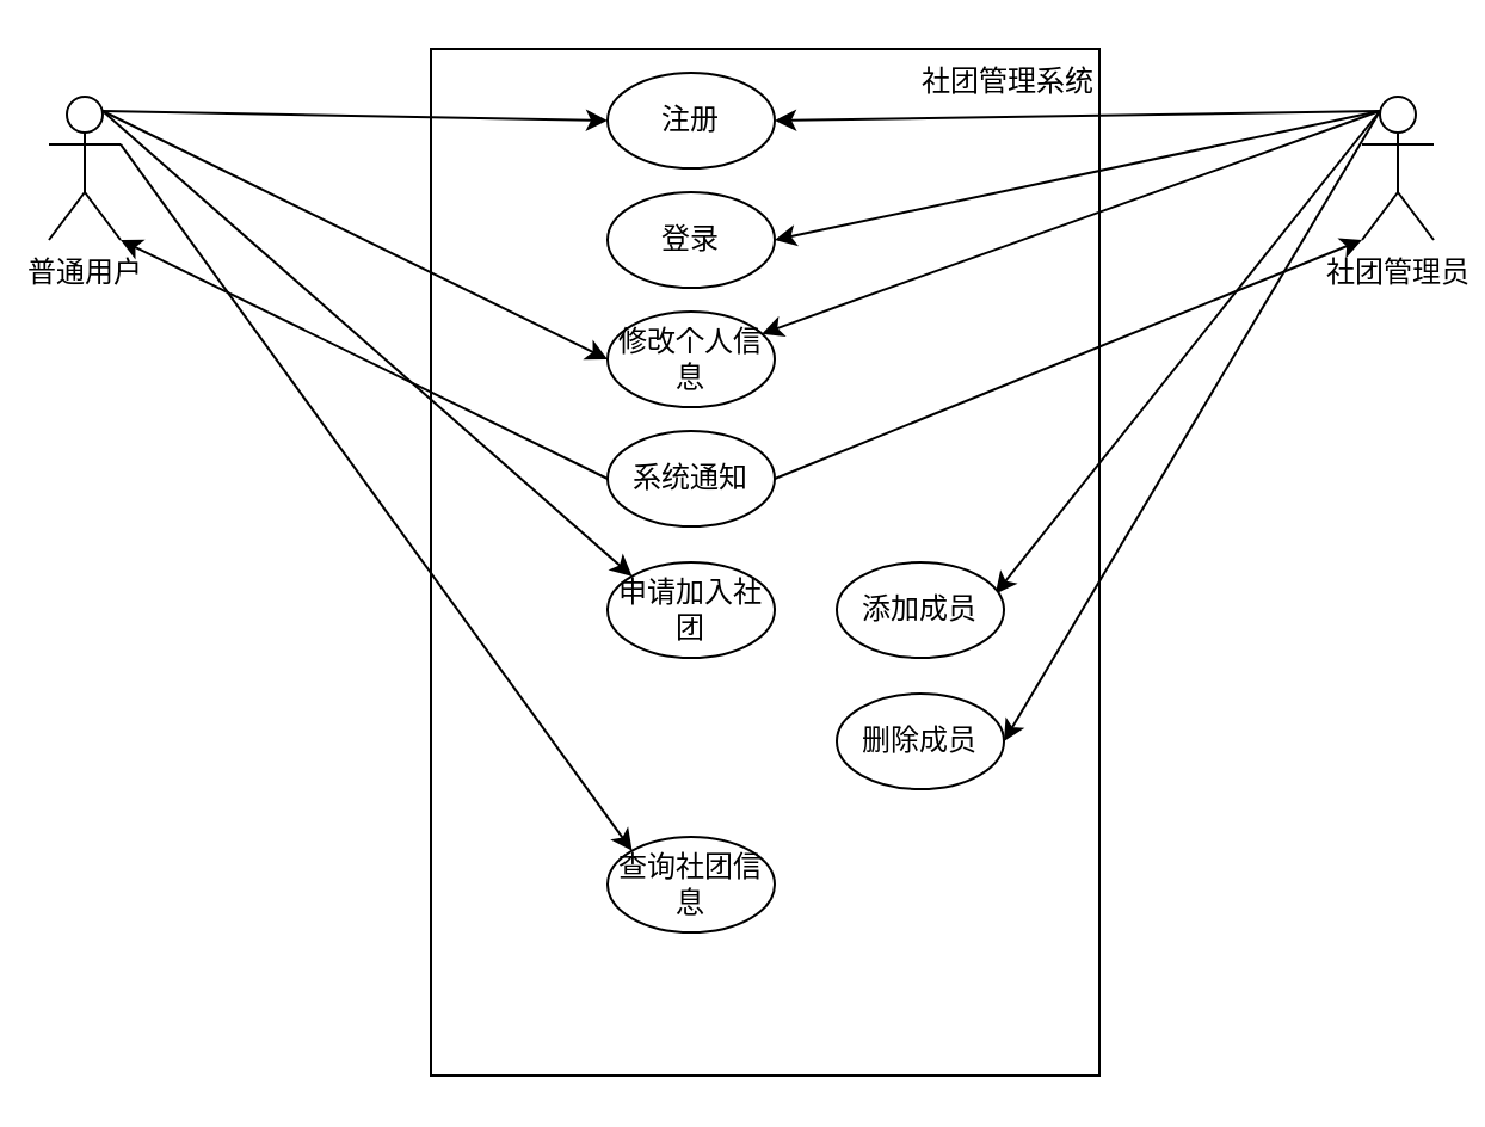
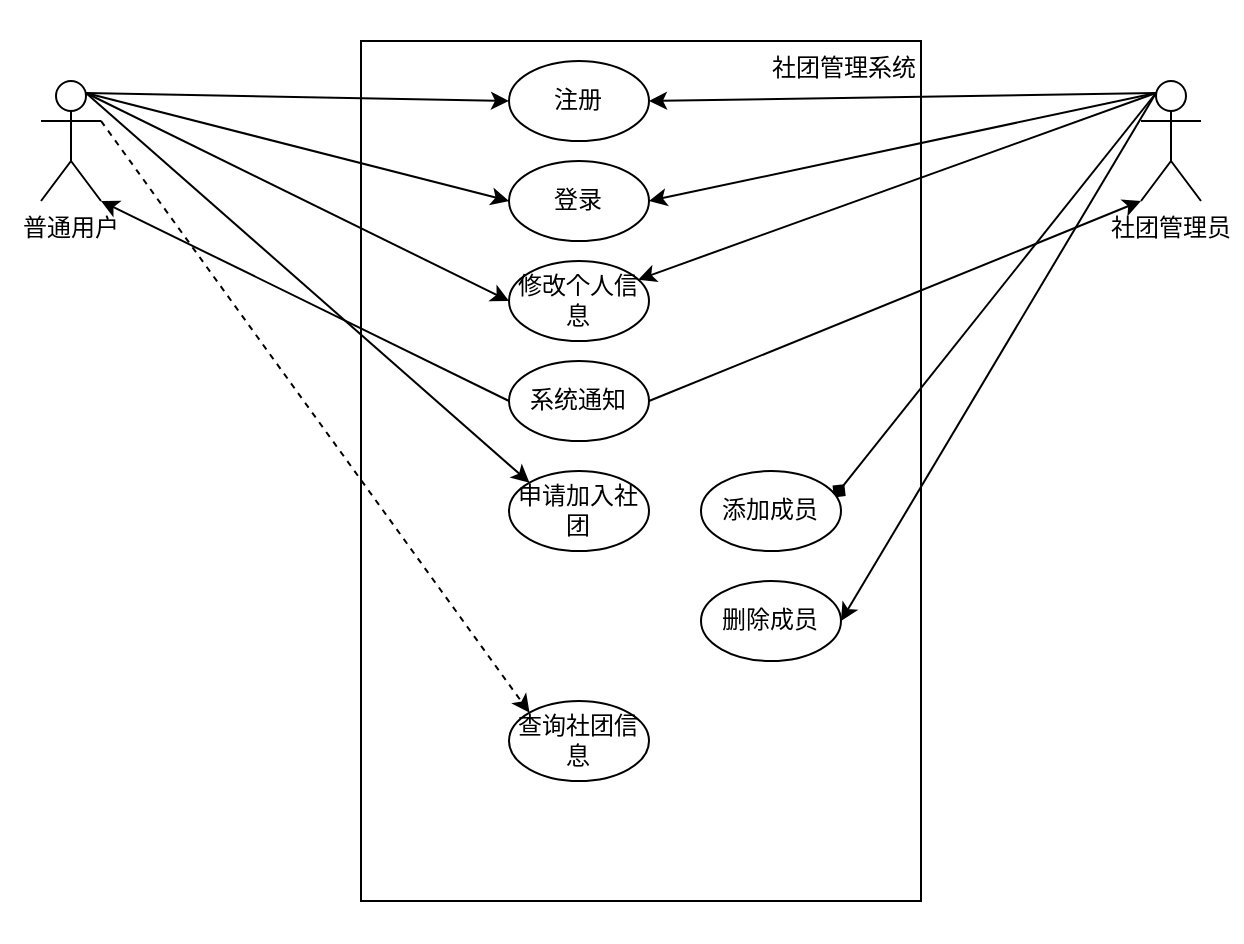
  <mxCell id="0" />
  <mxCell id="1" parent="0" />
  <mxCell id="2" value="&lt;blockquote style=&quot;margin: 0 0 0 40px ; border: none ; padding: 0px&quot;&gt;社团管理系统&lt;/blockquote&gt;&lt;blockquote style=&quot;margin: 0 0 0 40px ; border: none ; padding: 0px&quot;&gt;&lt;br&gt;&lt;/blockquote&gt;&lt;blockquote style=&quot;margin: 0 0 0 40px ; border: none ; padding: 0px&quot;&gt;&lt;br&gt;&lt;/blockquote&gt;&lt;blockquote style=&quot;margin: 0 0 0 40px ; border: none ; padding: 0px&quot;&gt;&lt;br&gt;&lt;/blockquote&gt;&lt;blockquote style=&quot;margin: 0 0 0 40px ; border: none ; padding: 0px&quot;&gt;&lt;br&gt;&lt;/blockquote&gt;&lt;blockquote style=&quot;margin: 0 0 0 40px ; border: none ; padding: 0px&quot;&gt;&lt;br&gt;&lt;/blockquote&gt;&lt;blockquote style=&quot;margin: 0 0 0 40px ; border: none ; padding: 0px&quot;&gt;&lt;br&gt;&lt;/blockquote&gt;&lt;blockquote style=&quot;margin: 0 0 0 40px ; border: none ; padding: 0px&quot;&gt;&lt;br&gt;&lt;/blockquote&gt;&lt;blockquote style=&quot;margin: 0 0 0 40px ; border: none ; padding: 0px&quot;&gt;&lt;br&gt;&lt;/blockquote&gt;&lt;blockquote style=&quot;margin: 0 0 0 40px ; border: none ; padding: 0px&quot;&gt;&lt;br&gt;&lt;/blockquote&gt;&lt;blockquote style=&quot;margin: 0 0 0 40px ; border: none ; padding: 0px&quot;&gt;&lt;br&gt;&lt;/blockquote&gt;&lt;blockquote style=&quot;margin: 0 0 0 40px ; border: none ; padding: 0px&quot;&gt;&lt;br&gt;&lt;/blockquote&gt;&lt;blockquote style=&quot;margin: 0 0 0 40px ; border: none ; padding: 0px&quot;&gt;&lt;br&gt;&lt;/blockquote&gt;&lt;blockquote style=&quot;margin: 0 0 0 40px ; border: none ; padding: 0px&quot;&gt;&lt;br&gt;&lt;/blockquote&gt;&lt;blockquote style=&quot;margin: 0 0 0 40px ; border: none ; padding: 0px&quot;&gt;&lt;br&gt;&lt;/blockquote&gt;&lt;blockquote style=&quot;margin: 0 0 0 40px ; border: none ; padding: 0px&quot;&gt;&lt;br&gt;&lt;/blockquote&gt;&lt;blockquote style=&quot;margin: 0 0 0 40px ; border: none ; padding: 0px&quot;&gt;&lt;br&gt;&lt;/blockquote&gt;&lt;blockquote style=&quot;margin: 0 0 0 40px ; border: none ; padding: 0px&quot;&gt;&lt;br&gt;&lt;/blockquote&gt;&lt;blockquote style=&quot;margin: 0 0 0 40px ; border: none ; padding: 0px&quot;&gt;&lt;br&gt;&lt;/blockquote&gt;&lt;blockquote style=&quot;margin: 0 0 0 40px ; border: none ; padding: 0px&quot;&gt;&lt;br&gt;&lt;/blockquote&gt;&lt;blockquote style=&quot;margin: 0 0 0 40px ; border: none ; padding: 0px&quot;&gt;&lt;br&gt;&lt;/blockquote&gt;&lt;blockquote style=&quot;margin: 0 0 0 40px ; border: none ; padding: 0px&quot;&gt;&lt;br&gt;&lt;/blockquote&gt;&lt;blockquote style=&quot;margin: 0 0 0 40px ; border: none ; padding: 0px&quot;&gt;&lt;br&gt;&lt;/blockquote&gt;&lt;blockquote style=&quot;margin: 0 0 0 40px ; border: none ; padding: 0px&quot;&gt;&lt;br&gt;&lt;/blockquote&gt;&lt;blockquote style=&quot;margin: 0 0 0 40px ; border: none ; padding: 0px&quot;&gt;&lt;br&gt;&lt;/blockquote&gt;&lt;blockquote style=&quot;margin: 0 0 0 40px ; border: none ; padding: 0px&quot;&gt;&lt;br&gt;&lt;/blockquote&gt;&lt;blockquote style=&quot;margin: 0 0 0 40px ; border: none ; padding: 0px&quot;&gt;&lt;br&gt;&lt;/blockquote&gt;&lt;blockquote style=&quot;margin: 0 0 0 40px ; border: none ; padding: 0px&quot;&gt;&lt;br&gt;&lt;/blockquote&gt;&lt;blockquote style=&quot;margin: 0 0 0 40px ; border: none ; padding: 0px&quot;&gt;&lt;br&gt;&lt;/blockquote&gt;" style="rounded=0;whiteSpace=wrap;html=1;align=right;" vertex="1" parent="1"><mxGeometry x="180" y="20" width="280" height="430" as="geometry" /></mxCell>
  <mxCell id="3" style="edgeStyle=none;rounded=0;orthogonalLoop=1;jettySize=auto;html=1;exitX=0.75;exitY=0.1;exitDx=0;exitDy=0;exitPerimeter=0;entryX=0;entryY=0.5;entryDx=0;entryDy=0;" edge="1" parent="1" source="9" target="17"><mxGeometry relative="1" as="geometry" /></mxCell>
+ <mxCell id="4" style="edgeStyle=none;rounded=0;orthogonalLoop=1;jettySize=auto;html=1;exitX=0.75;exitY=0.1;exitDx=0;exitDy=0;exitPerimeter=0;entryX=0;entryY=0.5;entryDx=0;entryDy=0;" edge="1" parent="1" source="9" target="18"><mxGeometry relative="1" as="geometry" /></mxCell>
  <mxCell id="5" style="edgeStyle=none;rounded=0;orthogonalLoop=1;jettySize=auto;html=1;exitX=0.75;exitY=0.1;exitDx=0;exitDy=0;exitPerimeter=0;entryX=0;entryY=0.5;entryDx=0;entryDy=0;" edge="1" parent="1" source="9" target="20"><mxGeometry relative="1" as="geometry" /></mxCell>
  <mxCell id="6" style="edgeStyle=none;rounded=0;orthogonalLoop=1;jettySize=auto;html=1;exitX=0;exitY=0.5;exitDx=0;exitDy=0;entryX=1;entryY=1;entryDx=0;entryDy=0;entryPerimeter=0;" edge="1" parent="1" source="19" target="9"><mxGeometry relative="1" as="geometry"><mxPoint x="-10" y="220" as="targetPoint" /></mxGeometry></mxCell>
  <mxCell id="7" style="edgeStyle=none;rounded=0;orthogonalLoop=1;jettySize=auto;html=1;exitX=0.75;exitY=0.1;exitDx=0;exitDy=0;exitPerimeter=0;entryX=0;entryY=0;entryDx=0;entryDy=0;" edge="1" parent="1" source="9" target="21"><mxGeometry relative="1" as="geometry" /></mxCell>
- <mxCell id="8" style="edgeStyle=none;rounded=0;orthogonalLoop=1;jettySize=auto;html=1;exitX=1;exitY=0.333;exitDx=0;exitDy=0;exitPerimeter=0;entryX=0;entryY=0;entryDx=0;entryDy=0;" edge="1" parent="1" source="9" target="24"><mxGeometry relative="1" as="geometry" /></mxCell>
+ <mxCell id="8" style="edgeStyle=none;rounded=0;orthogonalLoop=1;jettySize=auto;html=1;exitX=1;exitY=0.333;exitDx=0;exitDy=0;exitPerimeter=0;entryX=0;entryY=0;entryDx=0;entryDy=0;dashed=1;" edge="1" parent="1" source="9" target="24"><mxGeometry relative="1" as="geometry" /></mxCell>
  <mxCell id="9" value="普通用户" style="shape=umlActor;verticalLabelPosition=bottom;verticalAlign=top;html=1;outlineConnect=0;" vertex="1" parent="1"><mxGeometry x="20" y="40" width="30" height="60" as="geometry" /></mxCell>
  <mxCell id="10" style="edgeStyle=none;rounded=0;orthogonalLoop=1;jettySize=auto;html=1;exitX=0.25;exitY=0.1;exitDx=0;exitDy=0;exitPerimeter=0;entryX=1;entryY=0.5;entryDx=0;entryDy=0;" edge="1" parent="1" source="16" target="17"><mxGeometry relative="1" as="geometry" /></mxCell>
  <mxCell id="11" style="edgeStyle=none;rounded=0;orthogonalLoop=1;jettySize=auto;html=1;exitX=0.25;exitY=0.1;exitDx=0;exitDy=0;exitPerimeter=0;entryX=1;entryY=0.5;entryDx=0;entryDy=0;" edge="1" parent="1" source="16" target="18"><mxGeometry relative="1" as="geometry" /></mxCell>
  <mxCell id="12" style="edgeStyle=none;rounded=0;orthogonalLoop=1;jettySize=auto;html=1;exitX=0.25;exitY=0.1;exitDx=0;exitDy=0;exitPerimeter=0;" edge="1" parent="1" source="16" target="20"><mxGeometry relative="1" as="geometry"><mxPoint x="560" y="90" as="sourcePoint" /></mxGeometry></mxCell>
  <mxCell id="13" style="edgeStyle=none;rounded=0;orthogonalLoop=1;jettySize=auto;html=1;exitX=1;exitY=0.5;exitDx=0;exitDy=0;entryX=0;entryY=1;entryDx=0;entryDy=0;entryPerimeter=0;" edge="1" parent="1" source="19" target="16"><mxGeometry relative="1" as="geometry"><mxPoint x="540" y="270" as="targetPoint" /></mxGeometry></mxCell>
- <mxCell id="14" style="edgeStyle=none;rounded=0;orthogonalLoop=1;jettySize=auto;html=1;exitX=0.25;exitY=0.1;exitDx=0;exitDy=0;exitPerimeter=0;entryX=0.949;entryY=0.33;entryDx=0;entryDy=0;entryPerimeter=0;" edge="1" parent="1" source="16" target="22"><mxGeometry relative="1" as="geometry" /></mxCell>
+ <mxCell id="14" style="edgeStyle=none;rounded=0;orthogonalLoop=1;jettySize=auto;html=1;exitX=0.25;exitY=0.1;exitDx=0;exitDy=0;exitPerimeter=0;entryX=0.949;entryY=0.33;entryDx=0;entryDy=0;entryPerimeter=0;endArrow=diamond;" edge="1" parent="1" source="16" target="22"><mxGeometry relative="1" as="geometry" /></mxCell>
  <mxCell id="15" style="edgeStyle=none;rounded=0;orthogonalLoop=1;jettySize=auto;html=1;exitX=0.25;exitY=0.1;exitDx=0;exitDy=0;exitPerimeter=0;entryX=1;entryY=0.5;entryDx=0;entryDy=0;" edge="1" parent="1" source="16" target="23"><mxGeometry relative="1" as="geometry" /></mxCell>
  <mxCell id="16" value="社团管理员" style="shape=umlActor;verticalLabelPosition=bottom;verticalAlign=top;html=1;outlineConnect=0;" vertex="1" parent="1"><mxGeometry x="570" y="40" width="30" height="60" as="geometry" /></mxCell>
  <mxCell id="17" value="注册" style="ellipse;whiteSpace=wrap;html=1;" vertex="1" parent="1"><mxGeometry x="254" y="30" width="70" height="40" as="geometry" /></mxCell>
  <mxCell id="18" value="登录" style="ellipse;whiteSpace=wrap;html=1;" vertex="1" parent="1"><mxGeometry x="254" y="80" width="70" height="40" as="geometry" /></mxCell>
  <mxCell id="19" value="系统通知" style="ellipse;whiteSpace=wrap;html=1;" vertex="1" parent="1"><mxGeometry x="254" y="180" width="70" height="40" as="geometry" /></mxCell>
  <mxCell id="20" value="修改个人信息" style="ellipse;whiteSpace=wrap;html=1;" vertex="1" parent="1"><mxGeometry x="254" y="130" width="70" height="40" as="geometry" /></mxCell>
  <mxCell id="21" value="申请加入社团" style="ellipse;whiteSpace=wrap;html=1;" vertex="1" parent="1"><mxGeometry x="254" y="235" width="70" height="40" as="geometry" /></mxCell>
  <mxCell id="22" value="添加成员" style="ellipse;whiteSpace=wrap;html=1;" vertex="1" parent="1"><mxGeometry x="350" y="235" width="70" height="40" as="geometry" /></mxCell>
  <mxCell id="23" value="删除成员" style="ellipse;whiteSpace=wrap;html=1;" vertex="1" parent="1"><mxGeometry x="350" y="290" width="70" height="40" as="geometry" /></mxCell>
  <mxCell id="24" value="查询社团信息" style="ellipse;whiteSpace=wrap;html=1;" vertex="1" parent="1"><mxGeometry x="254" y="350" width="70" height="40" as="geometry" /></mxCell>
